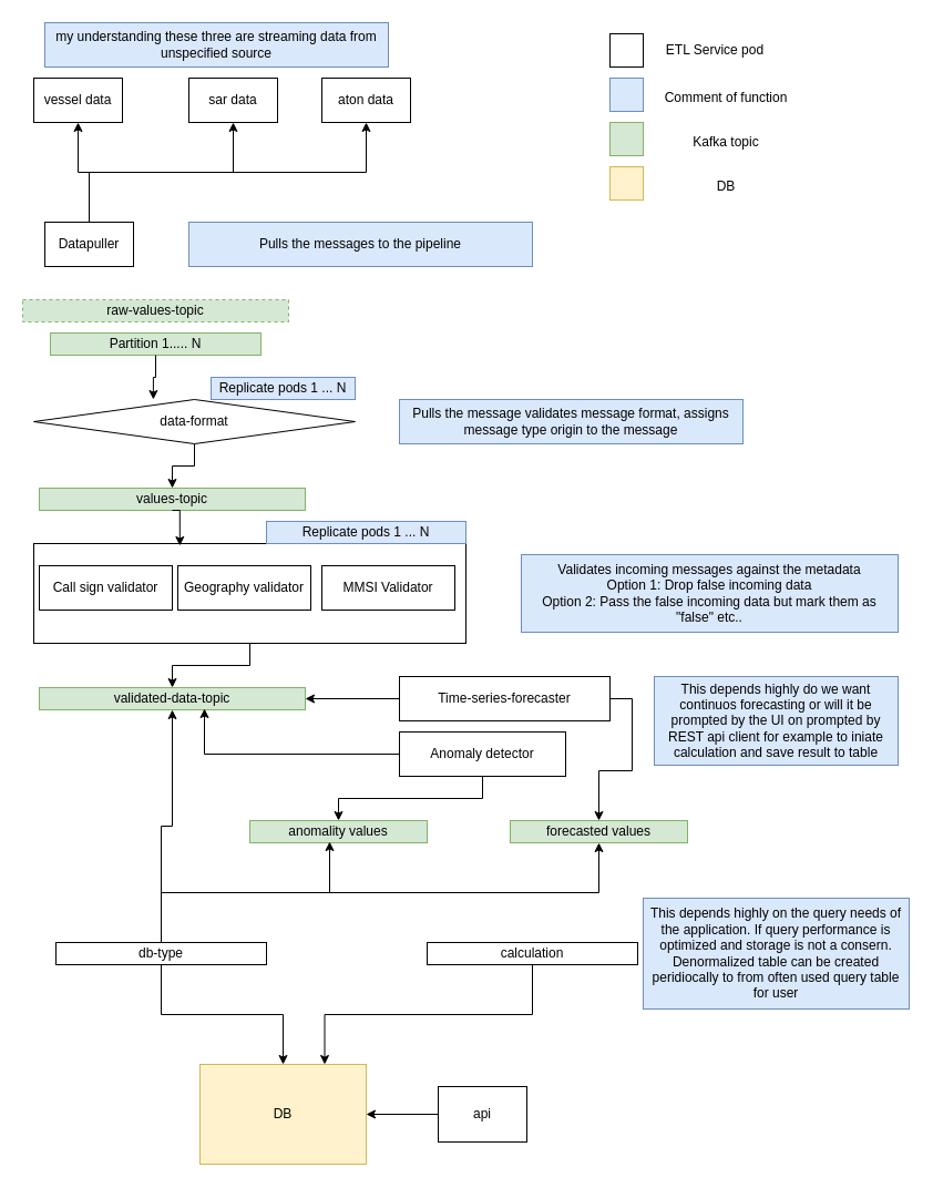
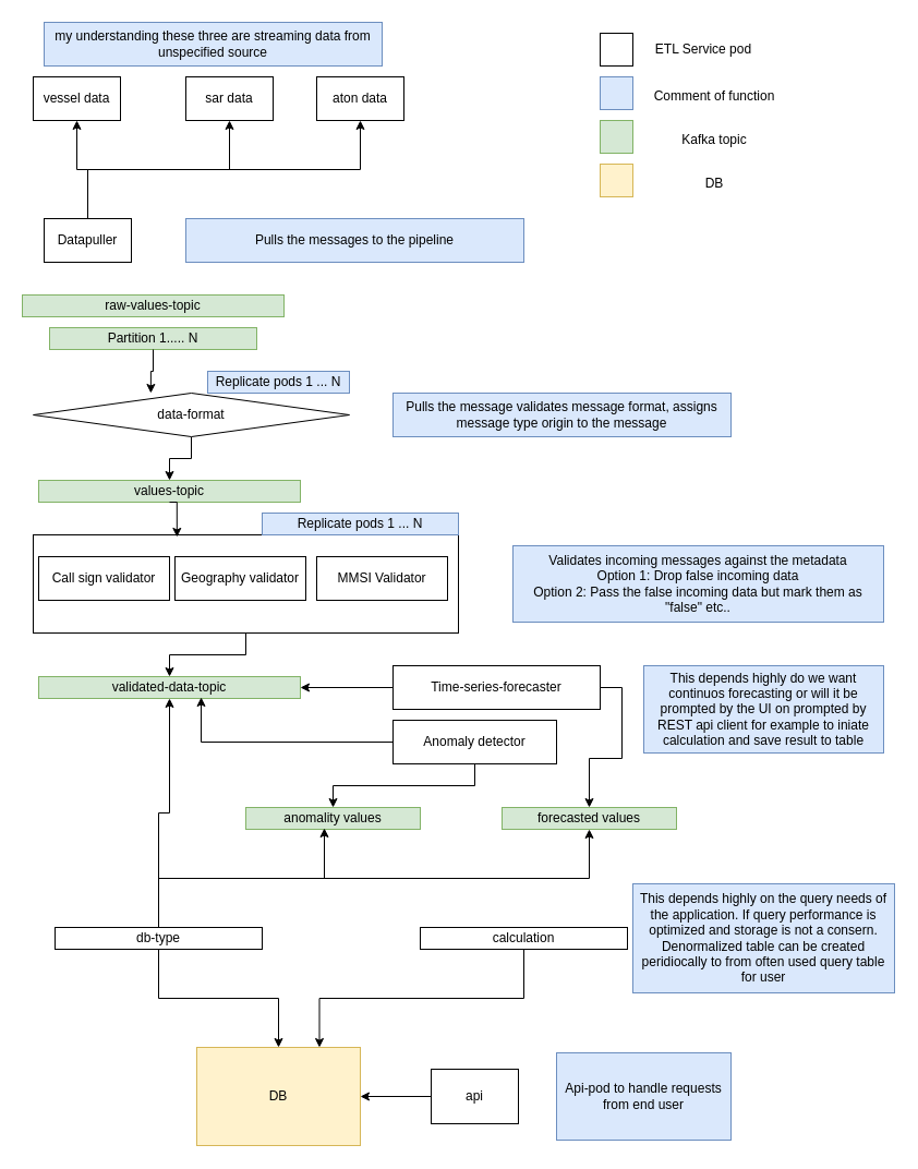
  <mxCell id="0" />
  <mxCell id="1" parent="0" />
  <mxCell id="2" value="vessel data" style="rounded=0;whiteSpace=wrap;html=1;" vertex="1" parent="1"><mxGeometry x="30" y="70" width="80" height="40" as="geometry" /></mxCell>
  <mxCell id="3" value="sar data" style="rounded=0;whiteSpace=wrap;html=1;" vertex="1" parent="1"><mxGeometry x="170" y="70" width="80" height="40" as="geometry" /></mxCell>
  <mxCell id="4" value="aton data" style="rounded=0;whiteSpace=wrap;html=1;" vertex="1" parent="1"><mxGeometry x="290" y="70" width="80" height="40" as="geometry" /></mxCell>
  <mxCell id="5" style="edgeStyle=orthogonalEdgeStyle;rounded=0;orthogonalLoop=1;jettySize=auto;html=1;exitX=0.5;exitY=0;exitDx=0;exitDy=0;entryX=0.5;entryY=1;entryDx=0;entryDy=0;" edge="1" parent="1" source="8" target="2"><mxGeometry relative="1" as="geometry" /></mxCell>
  <mxCell id="6" style="edgeStyle=orthogonalEdgeStyle;rounded=0;orthogonalLoop=1;jettySize=auto;html=1;exitX=0.5;exitY=0;exitDx=0;exitDy=0;entryX=0.5;entryY=1;entryDx=0;entryDy=0;" edge="1" parent="1" source="8" target="3"><mxGeometry relative="1" as="geometry" /></mxCell>
  <mxCell id="7" style="edgeStyle=orthogonalEdgeStyle;rounded=0;orthogonalLoop=1;jettySize=auto;html=1;exitX=0.75;exitY=0;exitDx=0;exitDy=0;entryX=0.5;entryY=1;entryDx=0;entryDy=0;" edge="1" parent="1" source="8" target="4"><mxGeometry relative="1" as="geometry"><Array as="points"><mxPoint x="80" y="200" /><mxPoint x="80" y="155" /><mxPoint x="330" y="155" /></Array></mxGeometry></mxCell>
  <mxCell id="8" value="Datapuller" style="rounded=0;whiteSpace=wrap;html=1;" vertex="1" parent="1"><mxGeometry x="40" y="200" width="80" height="40" as="geometry" /></mxCell>
- <mxCell id="9" value="raw-values-topic" style="rounded=0;whiteSpace=wrap;html=1;fillColor=#d5e8d4;strokeColor=#82b366;dashed=1;" vertex="1" parent="1"><mxGeometry x="20" y="270" width="240" height="20" as="geometry" /></mxCell>
+ <mxCell id="9" value="raw-values-topic" style="rounded=0;whiteSpace=wrap;html=1;fillColor=#d5e8d4;strokeColor=#82b366;" vertex="1" parent="1"><mxGeometry x="20" y="270" width="240" height="20" as="geometry" /></mxCell>
  <mxCell id="10" value="Pulls the messages to the pipeline" style="rounded=0;whiteSpace=wrap;html=1;fillColor=#dae8fc;strokeColor=#6c8ebf;" vertex="1" parent="1"><mxGeometry x="170" y="200" width="310" height="40" as="geometry" /></mxCell>
  <mxCell id="11" style="edgeStyle=orthogonalEdgeStyle;rounded=0;orthogonalLoop=1;jettySize=auto;html=1;exitX=0.5;exitY=1;exitDx=0;exitDy=0;entryX=0.5;entryY=0;entryDx=0;entryDy=0;" edge="1" parent="1" source="12" target="21"><mxGeometry relative="1" as="geometry" /></mxCell>
  <mxCell id="12" value="&lt;div&gt;&lt;br&gt;&lt;/div&gt;&lt;div&gt;&lt;br&gt;&lt;/div&gt;" style="rounded=0;whiteSpace=wrap;html=1;" vertex="1" parent="1"><mxGeometry x="30" y="490" width="390" height="90" as="geometry" /></mxCell>
  <mxCell id="13" style="edgeStyle=orthogonalEdgeStyle;rounded=0;orthogonalLoop=1;jettySize=auto;html=1;exitX=1;exitY=0.5;exitDx=0;exitDy=0;entryX=0.5;entryY=0;entryDx=0;entryDy=0;" edge="1" parent="1" source="14" target="28"><mxGeometry relative="1" as="geometry" /></mxCell>
  <mxCell id="14" value="Time-series-forecaster" style="rounded=0;whiteSpace=wrap;html=1;" vertex="1" parent="1"><mxGeometry x="360" y="610" width="190" height="40" as="geometry" /></mxCell>
  <mxCell id="15" style="edgeStyle=orthogonalEdgeStyle;rounded=0;orthogonalLoop=1;jettySize=auto;html=1;entryX=0.5;entryY=0;entryDx=0;entryDy=0;" edge="1" parent="1" source="16" target="26"><mxGeometry relative="1" as="geometry" /></mxCell>
  <mxCell id="16" value="Anomaly detector" style="rounded=0;whiteSpace=wrap;html=1;" vertex="1" parent="1"><mxGeometry x="360" y="660" width="150" height="40" as="geometry" /></mxCell>
  <mxCell id="17" value="Partition 1..... N" style="rounded=0;whiteSpace=wrap;html=1;fillColor=#d5e8d4;strokeColor=#82b366;" vertex="1" parent="1"><mxGeometry x="45" y="300" width="190" height="20" as="geometry" /></mxCell>
  <mxCell id="18" style="edgeStyle=orthogonalEdgeStyle;rounded=0;orthogonalLoop=1;jettySize=auto;html=1;exitX=0;exitY=0.5;exitDx=0;exitDy=0;entryX=1;entryY=0.5;entryDx=0;entryDy=0;" edge="1" parent="1" source="14" target="21"><mxGeometry relative="1" as="geometry"><mxPoint x="330" y="370" as="targetPoint" /></mxGeometry></mxCell>
  <mxCell id="19" value="Call sign validator" style="rounded=0;whiteSpace=wrap;html=1;" vertex="1" parent="1"><mxGeometry x="35" y="510" width="120" height="40" as="geometry" /></mxCell>
  <mxCell id="20" value="&lt;div&gt;Validates incoming messages against the metadata&lt;/div&gt;&lt;div&gt;Option 1: Drop false incoming data&lt;/div&gt;&lt;div&gt;Option 2: Pass the false incoming data but mark them as &quot;false&quot; etc..&lt;/div&gt;" style="rounded=0;whiteSpace=wrap;html=1;fillColor=#dae8fc;strokeColor=#6c8ebf;" vertex="1" parent="1"><mxGeometry x="470" y="500" width="340" height="70" as="geometry" /></mxCell>
  <mxCell id="21" value="validated-data-topic" style="rounded=0;whiteSpace=wrap;html=1;fillColor=#d5e8d4;strokeColor=#82b366;" vertex="1" parent="1"><mxGeometry x="35" y="620" width="240" height="20" as="geometry" /></mxCell>
  <mxCell id="22" style="edgeStyle=orthogonalEdgeStyle;rounded=0;orthogonalLoop=1;jettySize=auto;html=1;entryX=0.5;entryY=1;entryDx=0;entryDy=0;" edge="1" parent="1" source="25" target="21"><mxGeometry relative="1" as="geometry" /></mxCell>
  <mxCell id="23" style="edgeStyle=orthogonalEdgeStyle;rounded=0;orthogonalLoop=1;jettySize=auto;html=1;exitX=0.5;exitY=1;exitDx=0;exitDy=0;" edge="1" parent="1" source="25" target="48"><mxGeometry relative="1" as="geometry" /></mxCell>
  <mxCell id="24" style="edgeStyle=orthogonalEdgeStyle;rounded=0;orthogonalLoop=1;jettySize=auto;html=1;exitX=0.5;exitY=0;exitDx=0;exitDy=0;" edge="1" parent="1" source="25" target="28"><mxGeometry relative="1" as="geometry" /></mxCell>
  <mxCell id="25" value="db-type" style="rounded=0;whiteSpace=wrap;html=1;" vertex="1" parent="1"><mxGeometry x="50" y="850" width="190" height="20" as="geometry" /></mxCell>
  <mxCell id="26" value="anomality values" style="rounded=0;whiteSpace=wrap;html=1;fillColor=#d5e8d4;strokeColor=#82b366;" vertex="1" parent="1"><mxGeometry x="225" y="740" width="160" height="20" as="geometry" /></mxCell>
  <mxCell id="27" style="edgeStyle=orthogonalEdgeStyle;rounded=0;orthogonalLoop=1;jettySize=auto;html=1;entryX=0.621;entryY=0.95;entryDx=0;entryDy=0;entryPerimeter=0;" edge="1" parent="1" source="16" target="21"><mxGeometry relative="1" as="geometry" /></mxCell>
  <mxCell id="28" value="forecasted values" style="rounded=0;whiteSpace=wrap;html=1;fillColor=#d5e8d4;strokeColor=#82b366;" vertex="1" parent="1"><mxGeometry x="460" y="740" width="160" height="20" as="geometry" /></mxCell>
  <mxCell id="29" value="This depends highly do we want continuos forecasting or will it be prompted by the UI on prompted by REST api client for example to iniate calculation and save result to table" style="rounded=0;whiteSpace=wrap;html=1;fillColor=#dae8fc;strokeColor=#6c8ebf;" vertex="1" parent="1"><mxGeometry x="590" y="610" width="220" height="80" as="geometry" /></mxCell>
  <mxCell id="30" value="Geography validator" style="rounded=0;whiteSpace=wrap;html=1;" vertex="1" parent="1"><mxGeometry x="160" y="510" width="120" height="40" as="geometry" /></mxCell>
  <mxCell id="31" value="MMSI Validator" style="rounded=0;whiteSpace=wrap;html=1;" vertex="1" parent="1"><mxGeometry x="290" y="510" width="120" height="40" as="geometry" /></mxCell>
  <mxCell id="32" value="Replicate pods 1 ... N " style="rounded=0;whiteSpace=wrap;html=1;fillColor=#dae8fc;strokeColor=#6c8ebf;" vertex="1" parent="1"><mxGeometry x="240" y="470" width="180" height="20" as="geometry" /></mxCell>
  <mxCell id="33" style="edgeStyle=orthogonalEdgeStyle;rounded=0;orthogonalLoop=1;jettySize=auto;html=1;exitX=0.5;exitY=1;exitDx=0;exitDy=0;entryX=0.5;entryY=0;entryDx=0;entryDy=0;" edge="1" parent="1" source="34" target="37"><mxGeometry relative="1" as="geometry" /></mxCell>
  <mxCell id="34" value="data-format" style="rhombus;whiteSpace=wrap;html=1;" vertex="1" parent="1"><mxGeometry x="30" y="360" width="290" height="40" as="geometry" /></mxCell>
  <mxCell id="35" value="Replicate pods 1 ... N " style="rounded=0;whiteSpace=wrap;html=1;fillColor=#dae8fc;strokeColor=#6c8ebf;" vertex="1" parent="1"><mxGeometry x="190" y="340" width="130" height="20" as="geometry" /></mxCell>
  <mxCell id="36" style="edgeStyle=orthogonalEdgeStyle;rounded=0;orthogonalLoop=1;jettySize=auto;html=1;exitX=0.5;exitY=1;exitDx=0;exitDy=0;entryX=0.372;entryY=0;entryDx=0;entryDy=0;entryPerimeter=0;" edge="1" parent="1" source="17" target="34"><mxGeometry relative="1" as="geometry" /></mxCell>
  <mxCell id="37" value="values-topic" style="rounded=0;whiteSpace=wrap;html=1;fillColor=#d5e8d4;strokeColor=#82b366;" vertex="1" parent="1"><mxGeometry x="35" y="440" width="240" height="20" as="geometry" /></mxCell>
  <mxCell id="38" value="Pulls the message validates message format, assigns message type origin to the message" style="rounded=0;whiteSpace=wrap;html=1;fillColor=#dae8fc;strokeColor=#6c8ebf;" vertex="1" parent="1"><mxGeometry x="360" y="360" width="310" height="40" as="geometry" /></mxCell>
  <mxCell id="39" style="edgeStyle=orthogonalEdgeStyle;rounded=0;orthogonalLoop=1;jettySize=auto;html=1;exitX=0.5;exitY=1;exitDx=0;exitDy=0;entryX=0.338;entryY=0.022;entryDx=0;entryDy=0;entryPerimeter=0;" edge="1" parent="1" source="37" target="12"><mxGeometry relative="1" as="geometry" /></mxCell>
  <mxCell id="40" value="" style="rounded=0;whiteSpace=wrap;html=1;" vertex="1" parent="1"><mxGeometry x="550" y="30" width="30" height="30" as="geometry" /></mxCell>
  <mxCell id="41" value="ETL Service pod" style="text;html=1;align=center;verticalAlign=middle;whiteSpace=wrap;rounded=0;" vertex="1" parent="1"><mxGeometry x="590" y="35" width="110" height="20" as="geometry" /></mxCell>
  <mxCell id="42" value="" style="rounded=0;whiteSpace=wrap;html=1;fillColor=#dae8fc;strokeColor=#6c8ebf;" vertex="1" parent="1"><mxGeometry x="550" y="70" width="30" height="30" as="geometry" /></mxCell>
  <mxCell id="43" value="Comment of function" style="text;html=1;align=center;verticalAlign=middle;whiteSpace=wrap;rounded=0;" vertex="1" parent="1"><mxGeometry x="590" y="75" width="130" height="25" as="geometry" /></mxCell>
  <mxCell id="44" value="" style="rounded=0;whiteSpace=wrap;html=1;fillColor=#d5e8d4;strokeColor=#82b366;" vertex="1" parent="1"><mxGeometry x="550" y="110" width="30" height="30" as="geometry" /></mxCell>
  <mxCell id="45" value="Kafka topic" style="text;html=1;align=center;verticalAlign=middle;whiteSpace=wrap;rounded=0;" vertex="1" parent="1"><mxGeometry x="590" y="115" width="130" height="25" as="geometry" /></mxCell>
  <mxCell id="46" value="" style="rounded=0;whiteSpace=wrap;html=1;fillColor=#fff2cc;strokeColor=#d6b656;" vertex="1" parent="1"><mxGeometry x="550" y="150" width="30" height="30" as="geometry" /></mxCell>
  <mxCell id="47" value="DB" style="text;html=1;align=center;verticalAlign=middle;whiteSpace=wrap;rounded=0;" vertex="1" parent="1"><mxGeometry x="590" y="155" width="130" height="25" as="geometry" /></mxCell>
  <mxCell id="48" value="DB" style="rounded=0;whiteSpace=wrap;html=1;fillColor=#fff2cc;strokeColor=#d6b656;" vertex="1" parent="1"><mxGeometry x="180" y="960" width="150" height="90" as="geometry" /></mxCell>
  <mxCell id="49" style="edgeStyle=orthogonalEdgeStyle;rounded=0;orthogonalLoop=1;jettySize=auto;html=1;exitX=0.5;exitY=1;exitDx=0;exitDy=0;entryX=0.75;entryY=0;entryDx=0;entryDy=0;" edge="1" parent="1" source="50" target="48"><mxGeometry relative="1" as="geometry" /></mxCell>
  <mxCell id="50" value="calculation" style="rounded=0;whiteSpace=wrap;html=1;" vertex="1" parent="1"><mxGeometry x="385" y="850" width="190" height="20" as="geometry" /></mxCell>
  <mxCell id="51" value="This depends highly on the query needs of the application. If query performance is optimized and storage is not a consern. Denormalized table can be created peridiocally to from often used query table for user" style="rounded=0;whiteSpace=wrap;html=1;fillColor=#dae8fc;strokeColor=#6c8ebf;" vertex="1" parent="1"><mxGeometry x="580" y="810" width="240" height="100" as="geometry" /></mxCell>
  <mxCell id="52" style="edgeStyle=orthogonalEdgeStyle;rounded=0;orthogonalLoop=1;jettySize=auto;html=1;exitX=0;exitY=0.5;exitDx=0;exitDy=0;entryX=1;entryY=0.5;entryDx=0;entryDy=0;" edge="1" parent="1" source="53" target="48"><mxGeometry relative="1" as="geometry" /></mxCell>
  <mxCell id="53" value="api" style="rounded=0;whiteSpace=wrap;html=1;" vertex="1" parent="1"><mxGeometry x="395" y="980" width="80" height="50" as="geometry" /></mxCell>
+ <mxCell id="54" value="Api-pod to handle requests from end user" style="rounded=0;whiteSpace=wrap;html=1;fillColor=#dae8fc;strokeColor=#6c8ebf;" vertex="1" parent="1"><mxGeometry x="510" y="965" width="160" height="80" as="geometry" /></mxCell>
  <mxCell id="55" style="edgeStyle=orthogonalEdgeStyle;rounded=0;orthogonalLoop=1;jettySize=auto;html=1;exitX=0.5;exitY=0;exitDx=0;exitDy=0;entryX=0.45;entryY=0.95;entryDx=0;entryDy=0;entryPerimeter=0;" edge="1" parent="1" source="25" target="26"><mxGeometry relative="1" as="geometry" /></mxCell>
  <mxCell id="56" value="my understanding these three are streaming data from unspecified source" style="rounded=0;whiteSpace=wrap;html=1;fillColor=#dae8fc;strokeColor=#6c8ebf;" vertex="1" parent="1"><mxGeometry x="40" y="20" width="310" height="40" as="geometry" /></mxCell>
